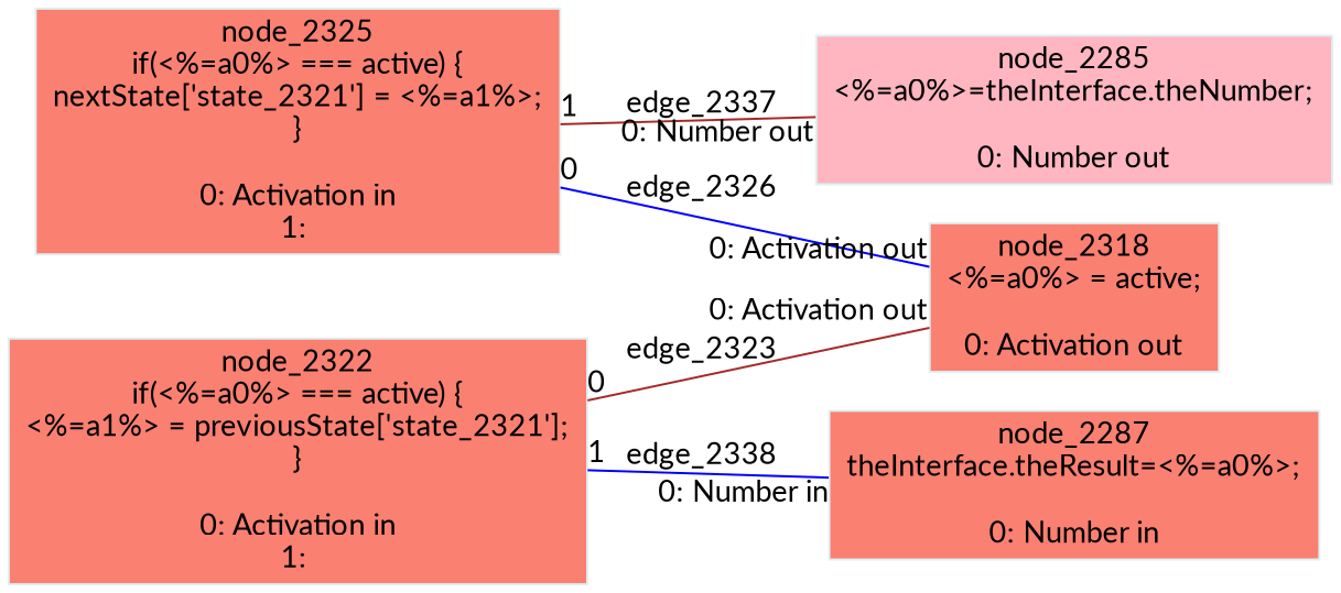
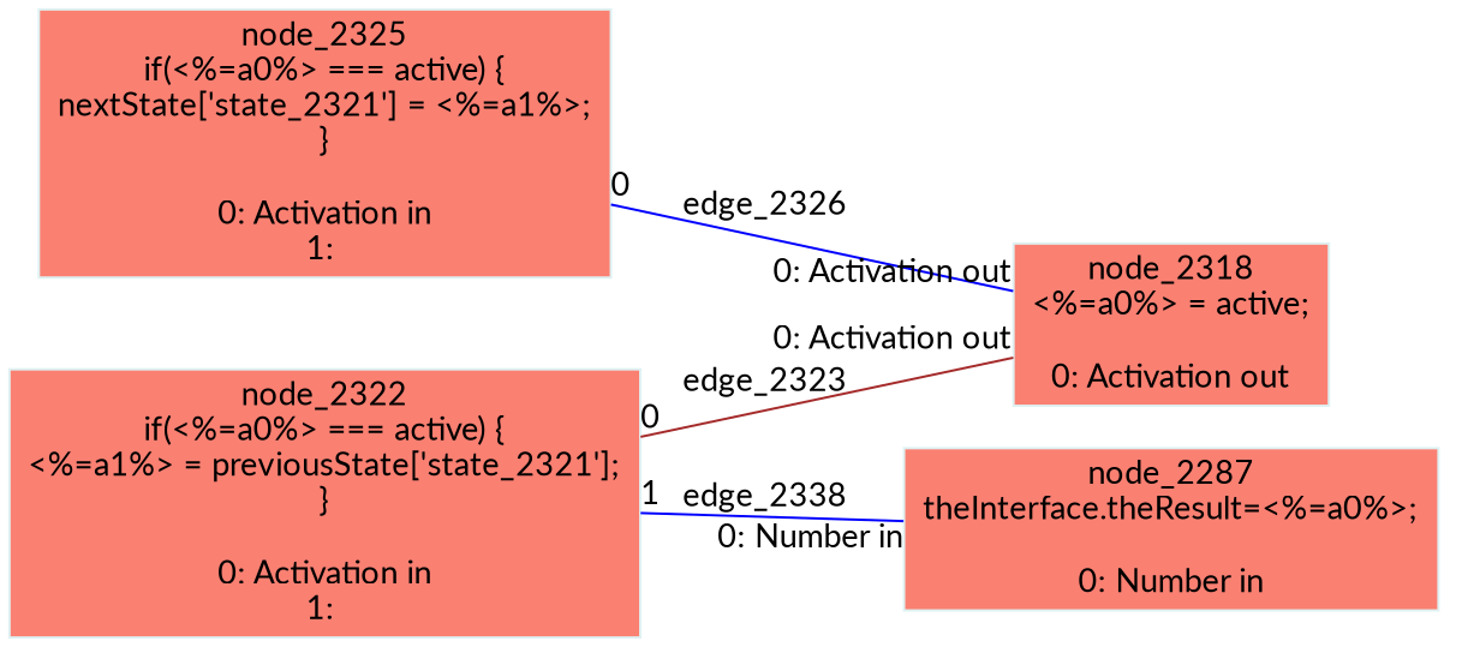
  digraph {
    rankdir=LR
    fontname=Lato
    node [color="#dff1f2" fontname=Lato shape=box style=filled fillcolor=salmon]
    edge [arrowHead=none arrowsize=1 color=blue dir=none fontname=Lato headlabel="0: Activation out" taillabel=1]
-   n1 [label="node_2285\n<%=a0%>=theInterface.theNumber;\n\n0: Number out" fillcolor=lightpink]
    n2 [label="node_2287\ntheInterface.theResult=<%=a0%>;\n\n0: Number in"]
    n3 [label="node_2318\n<%=a0%> = active;\n\n0: Activation out"]
    n4 [label="node_2322\nif(<%=a0%> === active) {\n<%=a1%> = previousState['state_2321'];\n}\n\n0: Activation in\n1: "]
    n5 [label="node_2325\nif(<%=a0%> === active) {\nnextState['state_2321'] = <%=a1%>;\n}\n\n0: Activation in\n1: "]
    n4 -> n2 [headlabel="0: Number in" label=edge_2338]
    n4 -> n3 [color=brown label=edge_2323 taillabel=0]
-   n5 -> n1 [color=brown headlabel="0: Number out" label=edge_2337]
    n5 -> n3 [label=edge_2326 taillabel=0]
  }
